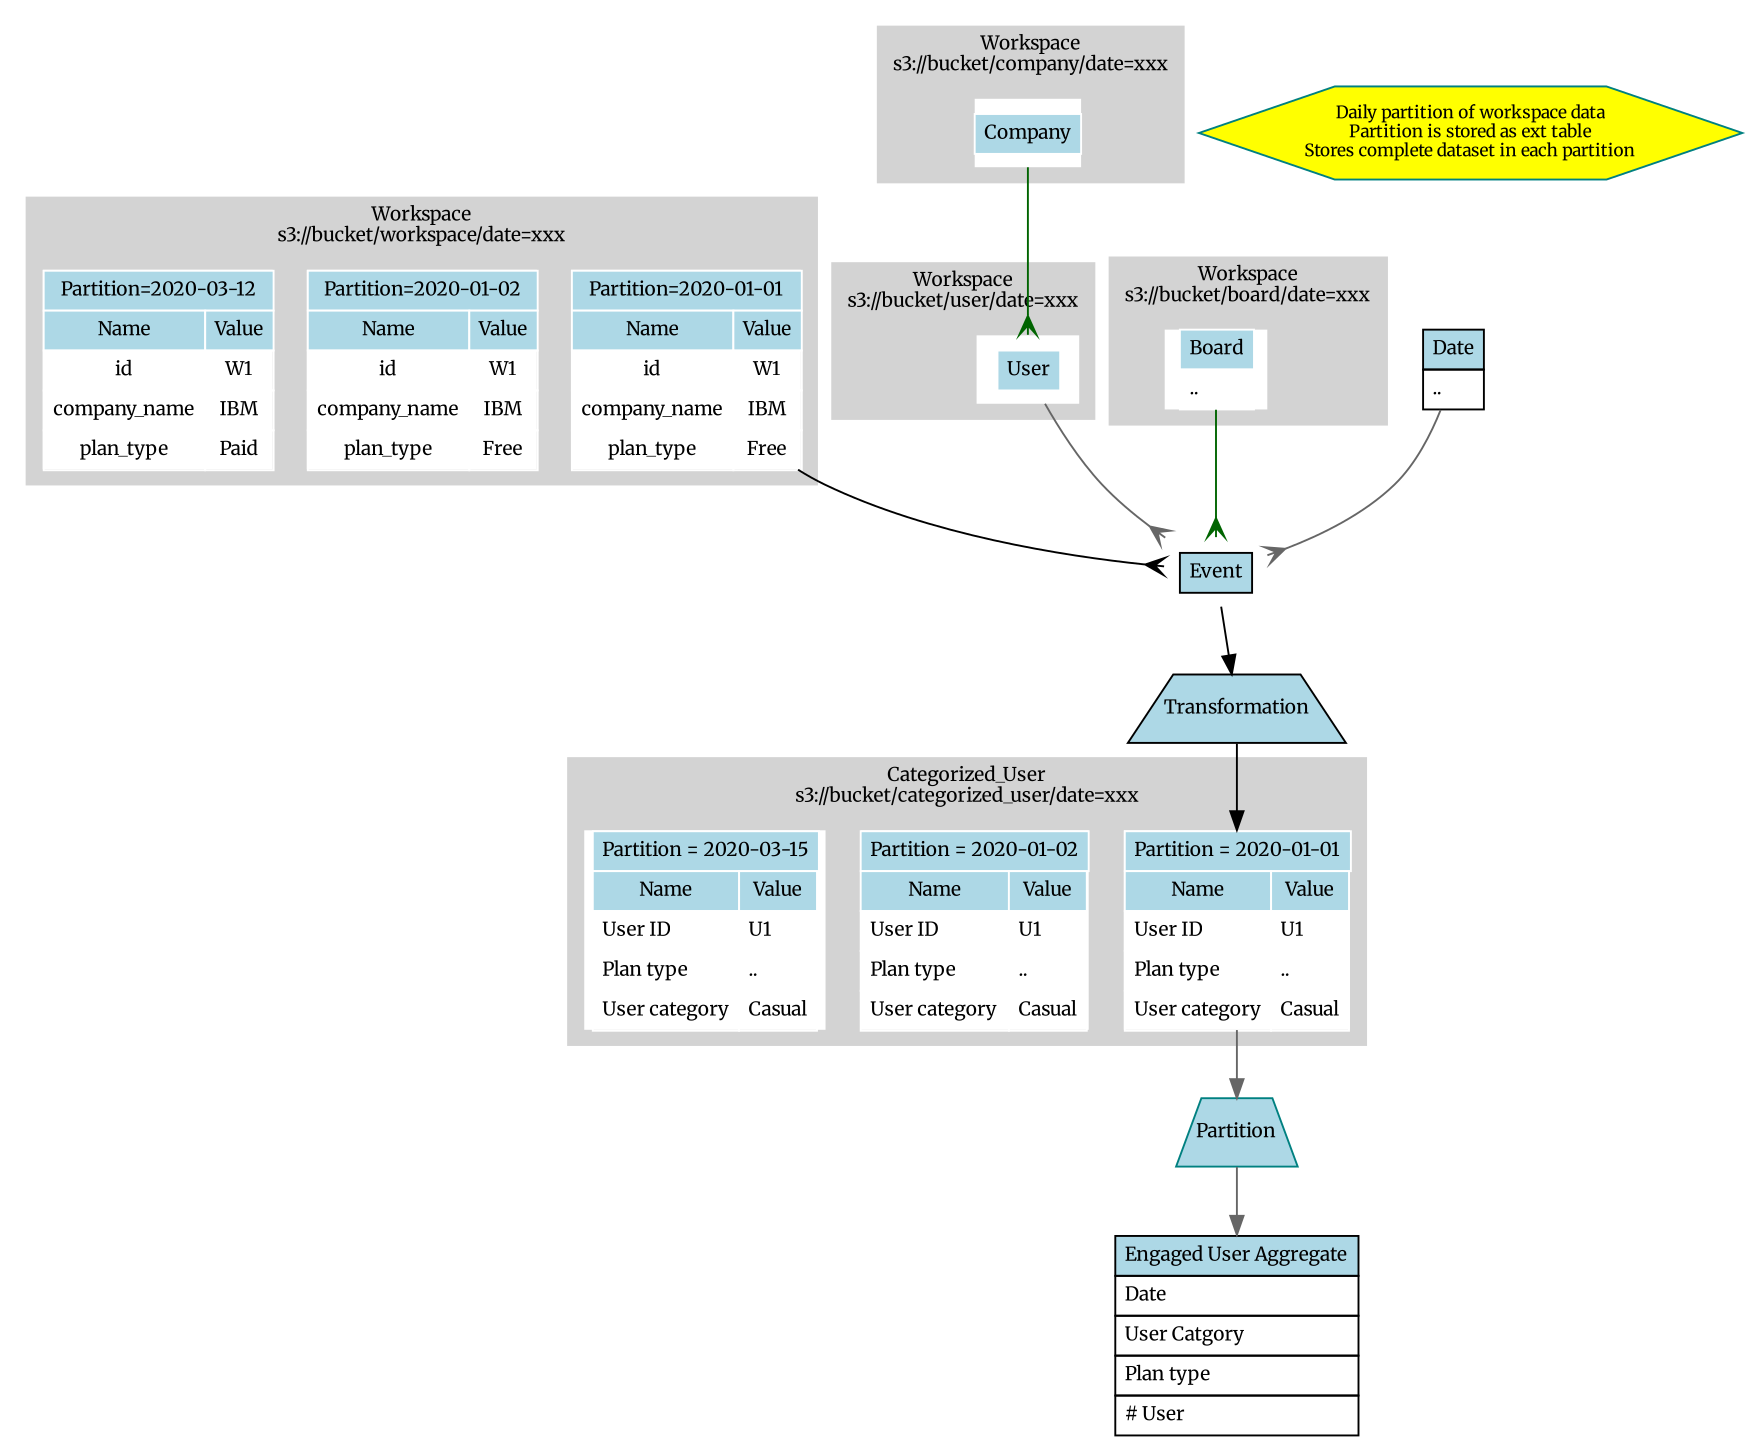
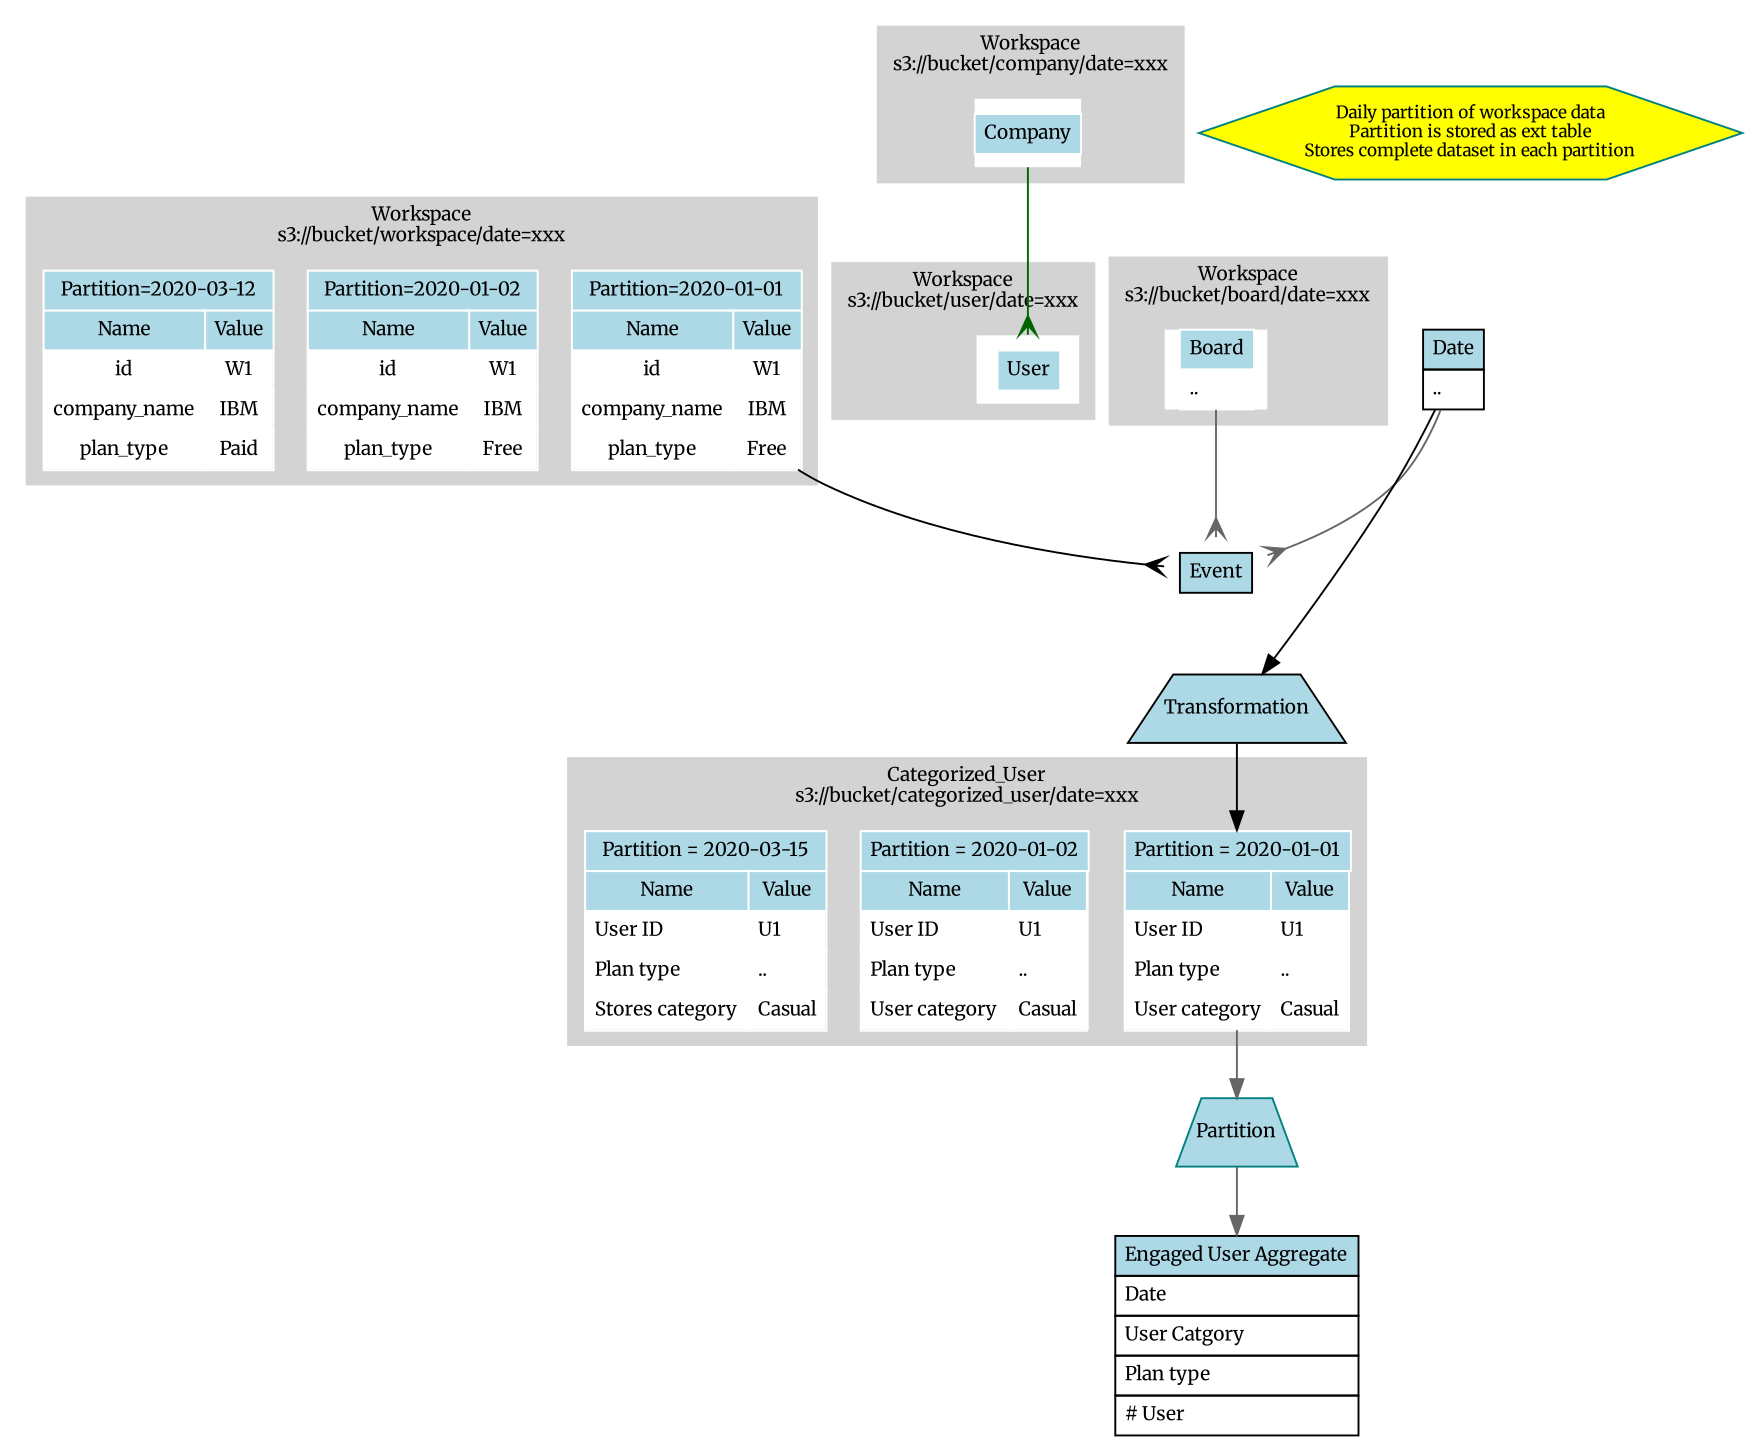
  digraph {
    fontname=Merriweather
    rankdir=TB
    node [color=white fontname=Merriweather fontsize=10 margin=0 shape=none style=filled]
    edge [arrowhead=crow arrowtail=none color=gray40 dir=both fontname=Merriweather]
    n1 [label=<         <table border="0" cellborder="1" cellspacing="0" cellpadding="4">             <tr><td bgcolor="lightblue" colspan="2">Partition=2020-01-01</td></tr>             <tr><td bgcolor="lightblue">Name</td><td bgcolor="lightblue">Value</td></tr>             <tr><td>id</td><td>W1</td></tr>             <tr><td>company_name</td><td>IBM</td></tr>             <tr><td>plan_type</td><td>Free</td></tr>          </table>     >]
    n2 [label=<         <table border="0" cellborder="1" cellspacing="0" cellpadding="4">             <tr><td bgcolor="lightblue" colspan="2">Partition=2020-01-02</td></tr>             <tr><td bgcolor="lightblue">Name</td><td bgcolor="lightblue">Value</td></tr>             <tr><td>id</td><td>W1</td></tr>             <tr><td>company_name</td><td>IBM</td></tr>             <tr><td>plan_type</td><td>Free</td></tr>          </table>     >]
    n3 [label=<         <table border="0" cellborder="1" cellspacing="0" cellpadding="4">             <tr><td bgcolor="lightblue" colspan="2">Partition=2020-03-12</td></tr>             <tr><td bgcolor="lightblue">Name</td><td bgcolor="lightblue">Value</td></tr>             <tr><td>id</td><td>W1</td></tr>             <tr><td>company_name</td><td>IBM</td></tr>             <tr><td>plan_type</td><td>Paid</td></tr>          </table>     >]
    n4 [label=<         <table border="0" cellborder="1" cellspacing="0" cellpadding="4">             <tr><td bgcolor="lightblue">Company</td></tr>         </table>     >]
    n5 [label=<         <table border="0" cellborder="1" cellspacing="0" cellpadding="4">             <tr><td bgcolor="lightblue" colspan="1">User</td></tr>         </table>     >]
    n6 [label=<         <table border="0" cellborder="1" cellspacing="0" cellpadding="4">              <tr><td bgcolor="lightblue">Board</td></tr>             <tr><td align="left">..</td></tr>         </table>     >]
    n7 [label=<         <table border="0" cellborder="1" cellspacing="0" cellpadding="4">             <tr><td bgcolor="lightblue" colspan="3">Partition = 2020-01-01</td></tr>             <tr><td bgcolor="lightblue">Name</td><td bgcolor="lightblue">Value</td></tr>             <tr><td align="left">User ID</td><td align="left">U1</td></tr>             <tr><td align="left">Plan type</td><td align="left">..</td></tr>             <tr><td align="left">User category</td><td align="left">Casual</td></tr>         </table>     >]
    n8 [label=<         <table border="0" cellborder="1" cellspacing="0" cellpadding="4">             <tr><td bgcolor="lightblue" colspan="3">Partition = 2020-01-02</td></tr>             <tr><td bgcolor="lightblue">Name</td><td bgcolor="lightblue">Value</td></tr>             <tr><td align="left">User ID</td><td align="left">U1</td></tr>             <tr><td align="left">Plan type</td><td align="left">..</td></tr>             <tr><td align="left">User category</td><td align="left">Casual</td></tr>         </table>     >]
-   n9 [label=<         <table border="0" cellborder="1" cellspacing="0" cellpadding="4">             <tr><td bgcolor="lightblue" colspan="3">Partition = 2020-03-15</td></tr>             <tr><td bgcolor="lightblue">Name</td><td bgcolor="lightblue">Value</td></tr>             <tr><td align="left">User ID</td><td align="left">U1</td></tr>             <tr><td align="left">Plan type</td><td align="left">..</td></tr>             <tr><td align="left">User category</td><td align="left">Casual</td></tr>         </table>     >]
+   n9 [label=<         <table border="0" cellborder="1" cellspacing="0" cellpadding="4">             <tr><td bgcolor="lightblue" colspan="3">Partition = 2020-03-15</td></tr>             <tr><td bgcolor="lightblue">Name</td><td bgcolor="lightblue">Value</td></tr>             <tr><td align="left">User ID</td><td align="left">U1</td></tr>             <tr><td align="left">Plan type</td><td align="left">..</td></tr>             <tr><td align="left">Stores category</td><td align="left">Casual</td></tr>         </table>     >]
    n10 [label=<         <table border="0" cellborder="1" cellspacing="0" cellpadding="4">             <tr><td bgcolor="lightblue">Event</td></tr>         </table>     > color="" style=""]
    n11 [color=teal fillcolor=lightblue label=Partition shape=trapezium]
    Transformation [color=black fillcolor=lightblue shape=trapezium]
    n13 [label=<         <table border="0" cellborder="1" cellspacing="0" cellpadding="4">              <tr><td bgcolor="lightblue">Date</td></tr>             <tr><td align="left">..</td></tr>         </table>     > color="" style=""]
    n14 [label=<         <table border="0" cellborder="1" cellspacing="0" cellpadding="4">             <tr><td bgcolor="lightblue">Engaged User Aggregate</td></tr>             <tr><td align="left">Date</td></tr>             <tr><td align="left">User Catgory</td></tr>             <tr><td align="left">Plan type</td></tr>             <tr><td align="left"># User</td></tr>         </table>     > color="" style=""]
    n15 [color=teal fillcolor=yellow fontsize=9 label="Daily partition of workspace data\nPartition is stored as ext table\nStores complete dataset in each partition" shape=hexagon]
    subgraph cluster_1 {
      color=lightgrey
      fontsize=10
      label="Workspace\ns3://bucket/workspace/date=xxx"
      style=filled
      n1
      n2
      n3
    }
    subgraph cluster_2 {
      color=lightgrey
      fontsize=10
      label="Workspace\ns3://bucket/company/date=xxx"
      style=filled
      n4
    }
    subgraph cluster_3 {
      color=lightgrey
      fontsize=10
      label="Workspace\ns3://bucket/user/date=xxx"
      style=filled
      n5
    }
    subgraph cluster_4 {
      color=lightgrey
      fontsize=10
      label="Workspace\ns3://bucket/board/date=xxx"
      style=filled
      n6
    }
    subgraph cluster_5 {
      color=lightgrey
      fontsize=10
      label="Categorized_User\ns3://bucket/categorized_user/date=xxx"
      style=filled
      n7
      n8
      n9
    }
    n1 -> n10 [color=black]
    n4 -> n5 [color=darkgreen]
-   n5 -> n10
-   n6 -> n10 [color=darkgreen]
+   n6 -> n10
    n7 -> n11 [arrowhead=normal]
-   n10 -> Transformation [arrowhead=normal color=black]
+   n13 -> Transformation [arrowhead=normal color=black]
    n11 -> n14 [arrowhead=normal]
    Transformation -> n7 [arrowhead=normal color=black]
    n13 -> n10
  }
